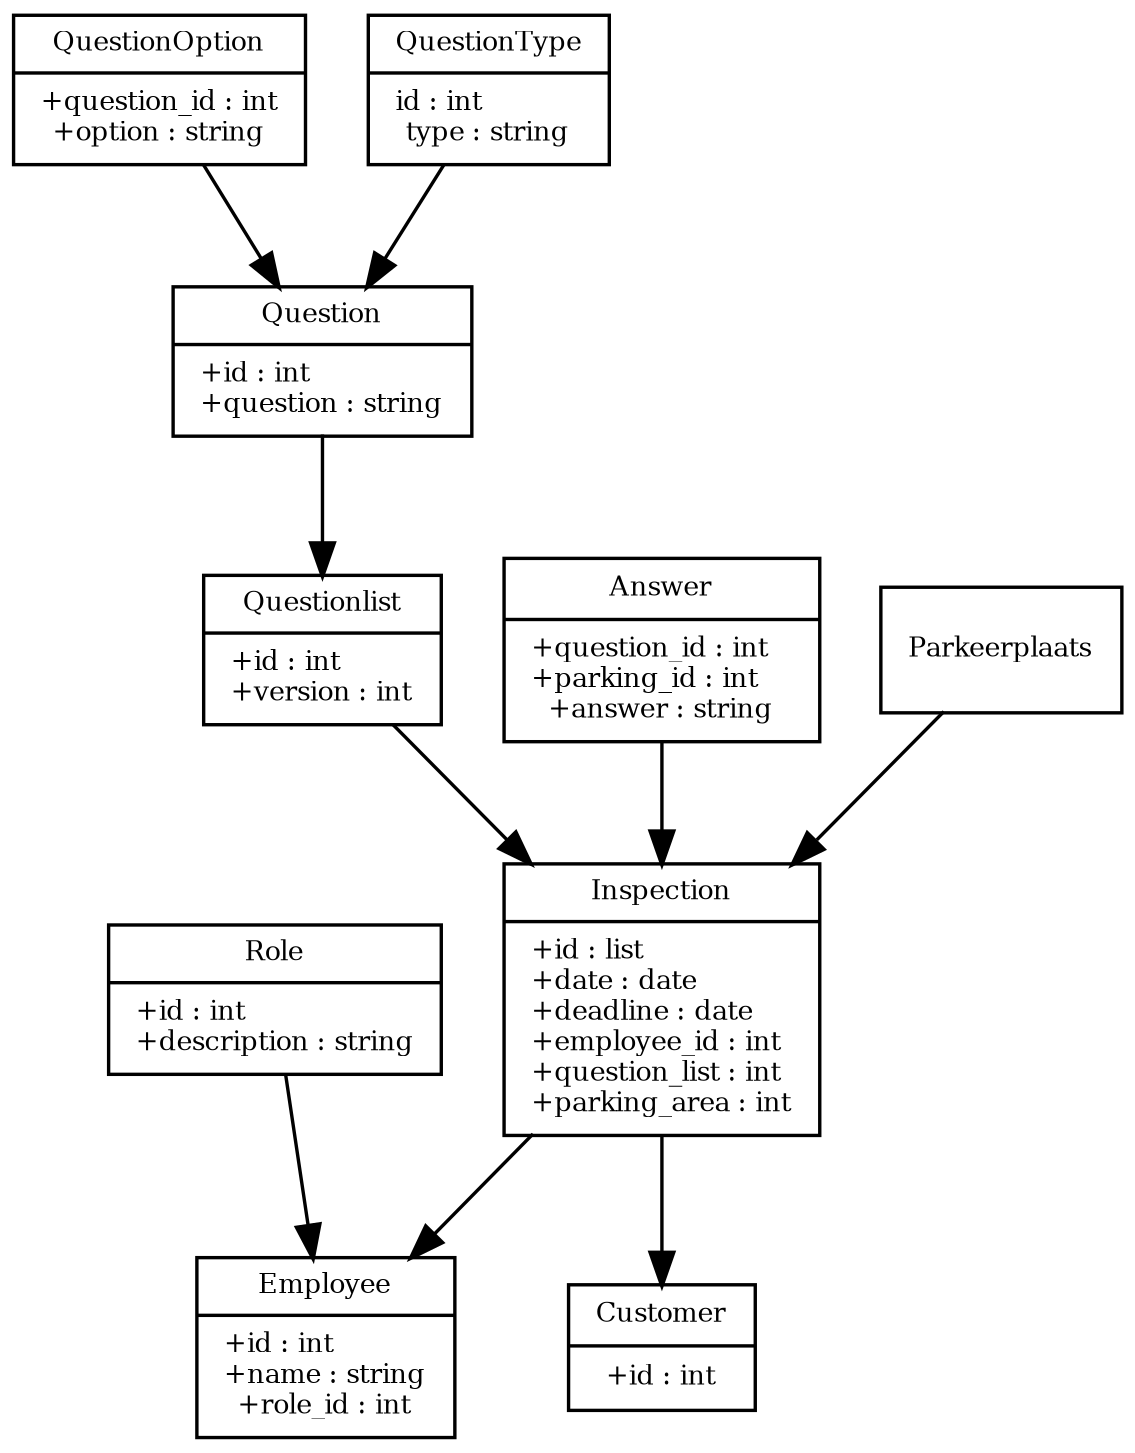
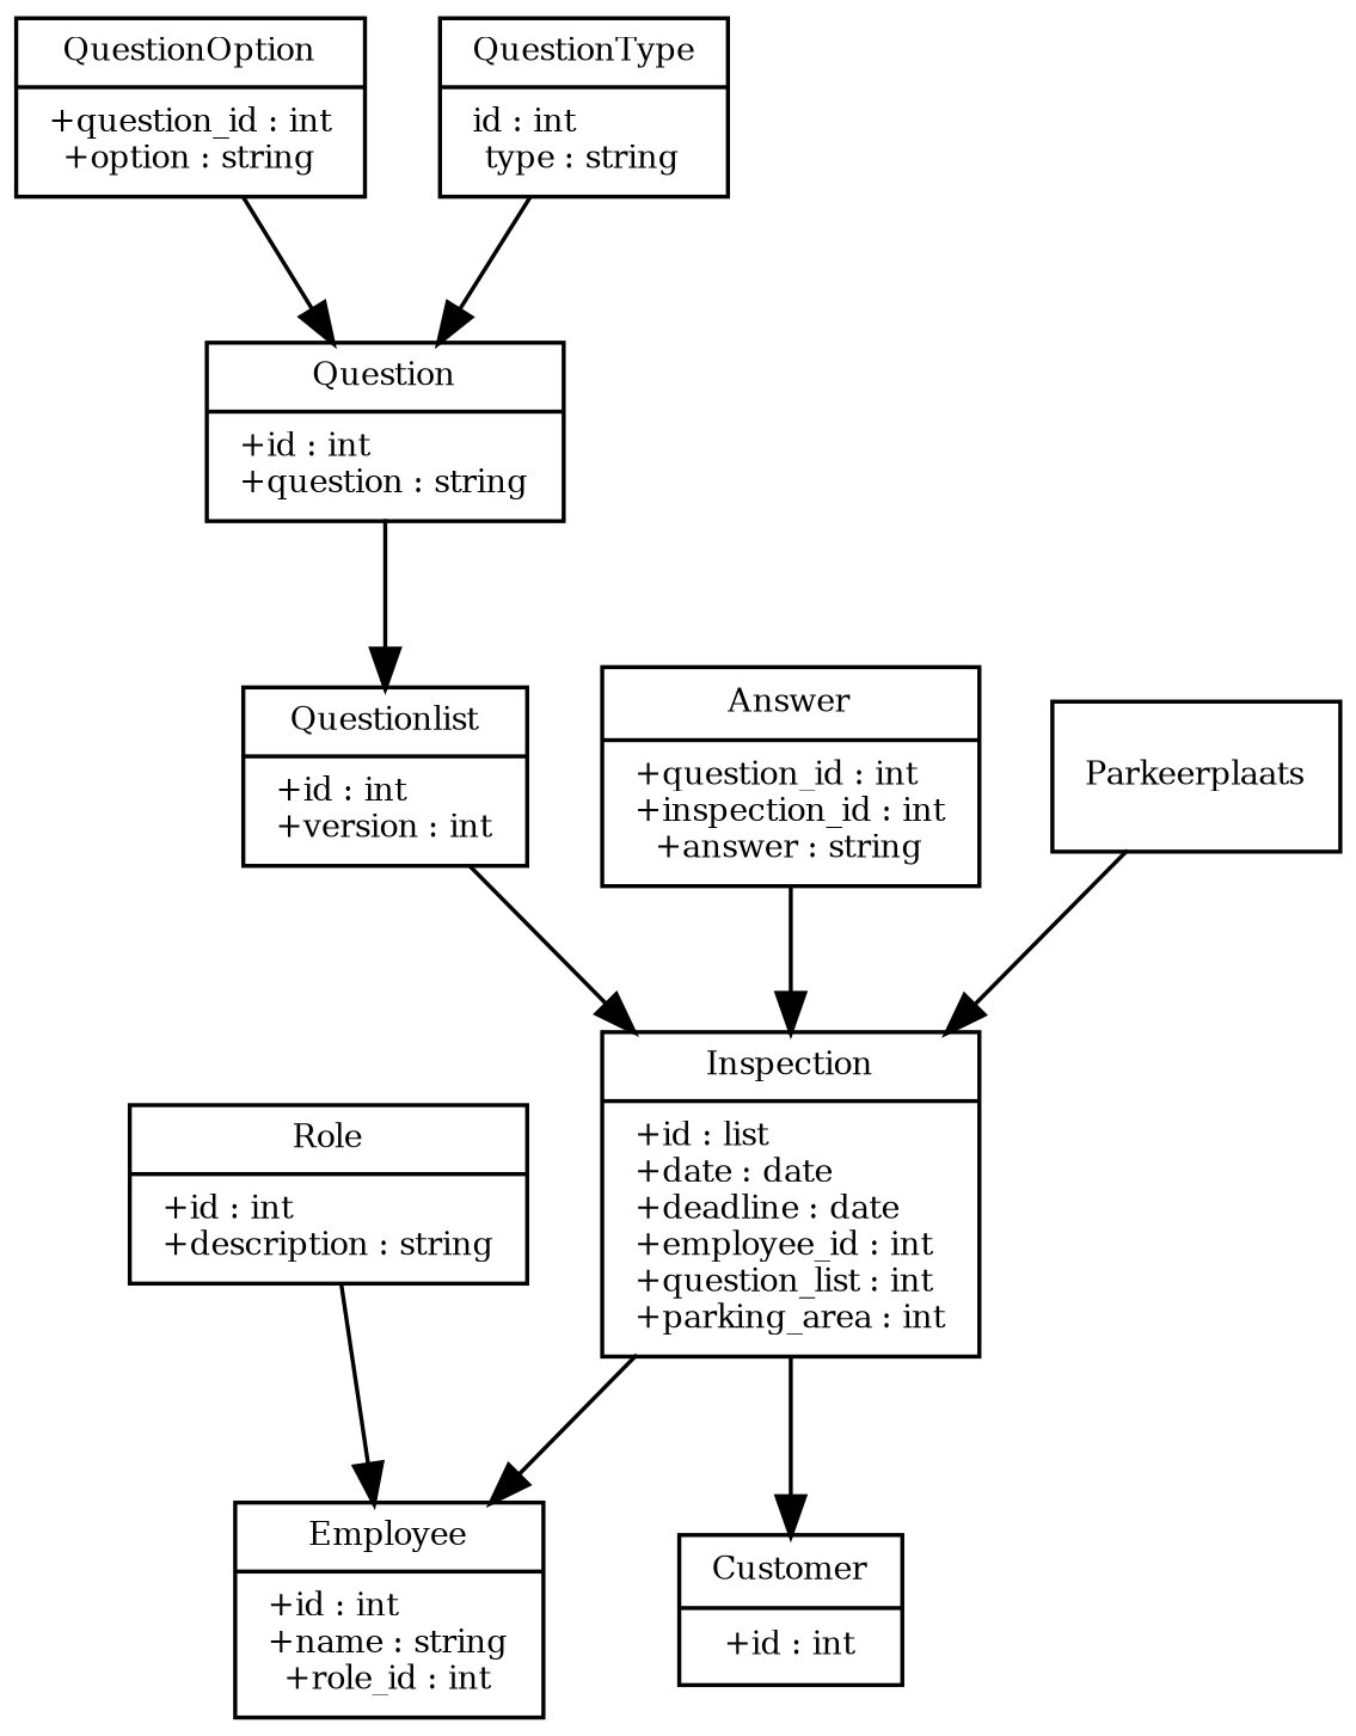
  digraph {
    node [fontsize=8 shape=record]
    n1 [label="{Customer|+id : int}"]
    n2 [label="{Employee|+id : int\l+name : string\l+role_id : int}"]
    n3 [label="{Role|+id : int\l+description : string}"]
    n4 [label="{Inspection|+id : list\l+date : date\l+deadline : date\l+employee_id : int\l+question_list : int\l+parking_area : int}"]
    n5 [label="{Questionlist|+id : int\l+version : int}"]
    n6 [label="{Question|+id : int\l+question : string}"]
    n7 [label="{QuestionOption|+question_id : int\l+option : string}"]
-   n8 [label="{Answer|+question_id : int\l+parking_id : int\l+answer : string}"]
+   n8 [label="{Answer|+question_id : int\l+inspection_id : int\l+answer : string}"]
    n9 [label="{Parkeerplaats}"]
    n10 [label="{QuestionType|id : int\ltype : string}"]
    n3 -> n2
    n4 -> n1
    n4 -> n2
    n5 -> n4
    n6 -> n5
    n7 -> n6
    n8 -> n4
    n9 -> n4
    n10 -> n6
  }
